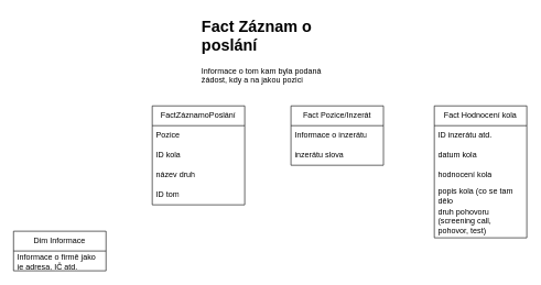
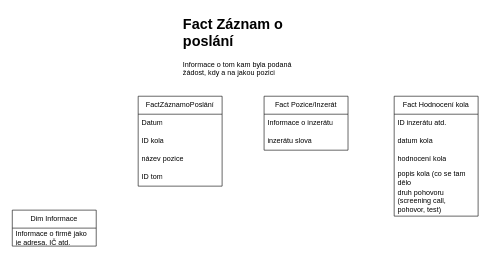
  <mxCell id="0" />
  <mxCell id="1" parent="0" />
  <mxCell id="2" value="FactZáznamoPoslání" style="swimlane;fontStyle=0;childLayout=stackLayout;horizontal=1;startSize=30;horizontalStack=0;resizeParent=1;resizeParentMax=0;resizeLast=0;collapsible=1;marginBottom=0;whiteSpace=wrap;html=1;" parent="1" vertex="1"><mxGeometry x="230" y="160" width="140" height="150" as="geometry" /></mxCell>
- <mxCell id="3" value="Pozice" style="text;strokeColor=none;fillColor=none;align=left;verticalAlign=middle;spacingLeft=4;spacingRight=4;overflow=hidden;points=[[0,0.5],[1,0.5]];portConstraint=eastwest;rotatable=0;whiteSpace=wrap;html=1;" parent="2" vertex="1"><mxGeometry y="30" width="140" height="30" as="geometry" /></mxCell>
+ <mxCell id="3" value="Datum" style="text;strokeColor=none;fillColor=none;align=left;verticalAlign=middle;spacingLeft=4;spacingRight=4;overflow=hidden;points=[[0,0.5],[1,0.5]];portConstraint=eastwest;rotatable=0;whiteSpace=wrap;html=1;" parent="2" vertex="1"><mxGeometry y="30" width="140" height="30" as="geometry" /></mxCell>
  <mxCell id="4" value="ID kola" style="text;strokeColor=none;fillColor=none;align=left;verticalAlign=middle;spacingLeft=4;spacingRight=4;overflow=hidden;points=[[0,0.5],[1,0.5]];portConstraint=eastwest;rotatable=0;whiteSpace=wrap;html=1;" parent="2" vertex="1"><mxGeometry y="60" width="140" height="30" as="geometry" /></mxCell>
- <mxCell id="5" value="název druh" style="text;strokeColor=none;fillColor=none;align=left;verticalAlign=middle;spacingLeft=4;spacingRight=4;overflow=hidden;points=[[0,0.5],[1,0.5]];portConstraint=eastwest;rotatable=0;whiteSpace=wrap;html=1;" parent="2" vertex="1"><mxGeometry y="90" width="140" height="30" as="geometry" /></mxCell>
+ <mxCell id="5" value="název pozice" style="text;strokeColor=none;fillColor=none;align=left;verticalAlign=middle;spacingLeft=4;spacingRight=4;overflow=hidden;points=[[0,0.5],[1,0.5]];portConstraint=eastwest;rotatable=0;whiteSpace=wrap;html=1;" parent="2" vertex="1"><mxGeometry y="90" width="140" height="30" as="geometry" /></mxCell>
  <mxCell id="6" value="ID tom" style="text;strokeColor=none;fillColor=none;align=left;verticalAlign=middle;spacingLeft=4;spacingRight=4;overflow=hidden;points=[[0,0.5],[1,0.5]];portConstraint=eastwest;rotatable=0;whiteSpace=wrap;html=1;" parent="2" vertex="1"><mxGeometry y="120" width="140" height="30" as="geometry" /></mxCell>
  <mxCell id="7" value="&lt;h1&gt;Fact Záznam o poslání&lt;/h1&gt;&lt;p&gt;Informace o tom kam byla podaná žádost, kdy a na jakou pozici&lt;/p&gt;" style="text;html=1;strokeColor=none;fillColor=none;spacing=5;spacingTop=-20;whiteSpace=wrap;overflow=hidden;rounded=0;" parent="1" vertex="1"><mxGeometry x="300" y="20" width="190" height="120" as="geometry" /></mxCell>
  <mxCell id="8" value="Dim Informace" style="swimlane;fontStyle=0;childLayout=stackLayout;horizontal=1;startSize=30;horizontalStack=0;resizeParent=1;resizeParentMax=0;resizeLast=0;collapsible=1;marginBottom=0;whiteSpace=wrap;html=1;" parent="1" vertex="1"><mxGeometry x="20" y="350" width="140" height="60" as="geometry" /></mxCell>
  <mxCell id="9" value="Informace o firmě jako je adresa, IČ atd." style="text;strokeColor=none;fillColor=none;align=left;verticalAlign=middle;spacingLeft=4;spacingRight=4;overflow=hidden;points=[[0,0.5],[1,0.5]];portConstraint=eastwest;rotatable=0;whiteSpace=wrap;html=1;" parent="8" vertex="1"><mxGeometry y="30" width="140" height="30" as="geometry" /></mxCell>
  <mxCell id="10" value="Fact Pozice/Inzerát" style="swimlane;fontStyle=0;childLayout=stackLayout;horizontal=1;startSize=30;horizontalStack=0;resizeParent=1;resizeParentMax=0;resizeLast=0;collapsible=1;marginBottom=0;whiteSpace=wrap;html=1;" parent="1" vertex="1"><mxGeometry x="440" y="160" width="140" height="90" as="geometry" /></mxCell>
  <mxCell id="11" value="Informace o inzerátu" style="text;strokeColor=none;fillColor=none;align=left;verticalAlign=middle;spacingLeft=4;spacingRight=4;overflow=hidden;points=[[0,0.5],[1,0.5]];portConstraint=eastwest;rotatable=0;whiteSpace=wrap;html=1;" parent="10" vertex="1"><mxGeometry y="30" width="140" height="30" as="geometry" /></mxCell>
  <mxCell id="12" value="inzerátu slova" style="text;strokeColor=none;fillColor=none;align=left;verticalAlign=middle;spacingLeft=4;spacingRight=4;overflow=hidden;points=[[0,0.5],[1,0.5]];portConstraint=eastwest;rotatable=0;whiteSpace=wrap;html=1;" parent="10" vertex="1"><mxGeometry y="60" width="140" height="30" as="geometry" /></mxCell>
  <mxCell id="13" value="Fact Hodnocení kola" style="swimlane;fontStyle=0;childLayout=stackLayout;horizontal=1;startSize=30;horizontalStack=0;resizeParent=1;resizeParentMax=0;resizeLast=0;collapsible=1;marginBottom=0;whiteSpace=wrap;html=1;" parent="1" vertex="1"><mxGeometry x="657" y="160" width="140" height="200" as="geometry" /></mxCell>
  <mxCell id="14" value="ID inzerátu atd." style="text;strokeColor=none;fillColor=none;align=left;verticalAlign=middle;spacingLeft=4;spacingRight=4;overflow=hidden;points=[[0,0.5],[1,0.5]];portConstraint=eastwest;rotatable=0;whiteSpace=wrap;html=1;" parent="13" vertex="1"><mxGeometry y="30" width="140" height="30" as="geometry" /></mxCell>
  <mxCell id="15" value="datum kola" style="text;strokeColor=none;fillColor=none;align=left;verticalAlign=middle;spacingLeft=4;spacingRight=4;overflow=hidden;points=[[0,0.5],[1,0.5]];portConstraint=eastwest;rotatable=0;whiteSpace=wrap;html=1;" parent="13" vertex="1"><mxGeometry y="60" width="140" height="30" as="geometry" /></mxCell>
  <mxCell id="16" value="hodnocení kola" style="text;strokeColor=none;fillColor=none;align=left;verticalAlign=middle;spacingLeft=4;spacingRight=4;overflow=hidden;points=[[0,0.5],[1,0.5]];portConstraint=eastwest;rotatable=0;whiteSpace=wrap;html=1;" parent="13" vertex="1"><mxGeometry y="90" width="140" height="30" as="geometry" /></mxCell>
  <mxCell id="17" value="popis kola (co se tam dělo" style="text;strokeColor=none;fillColor=none;align=left;verticalAlign=middle;spacingLeft=4;spacingRight=4;overflow=hidden;points=[[0,0.5],[1,0.5]];portConstraint=eastwest;rotatable=0;whiteSpace=wrap;html=1;" parent="13" vertex="1"><mxGeometry y="120" width="140" height="30" as="geometry" /></mxCell>
  <mxCell id="18" value="druh pohovoru (screening call, pohovor, test)" style="text;strokeColor=none;fillColor=none;align=left;verticalAlign=middle;spacingLeft=4;spacingRight=4;overflow=hidden;points=[[0,0.5],[1,0.5]];portConstraint=eastwest;rotatable=0;whiteSpace=wrap;html=1;" parent="13" vertex="1"><mxGeometry y="150" width="140" height="50" as="geometry" /></mxCell>
